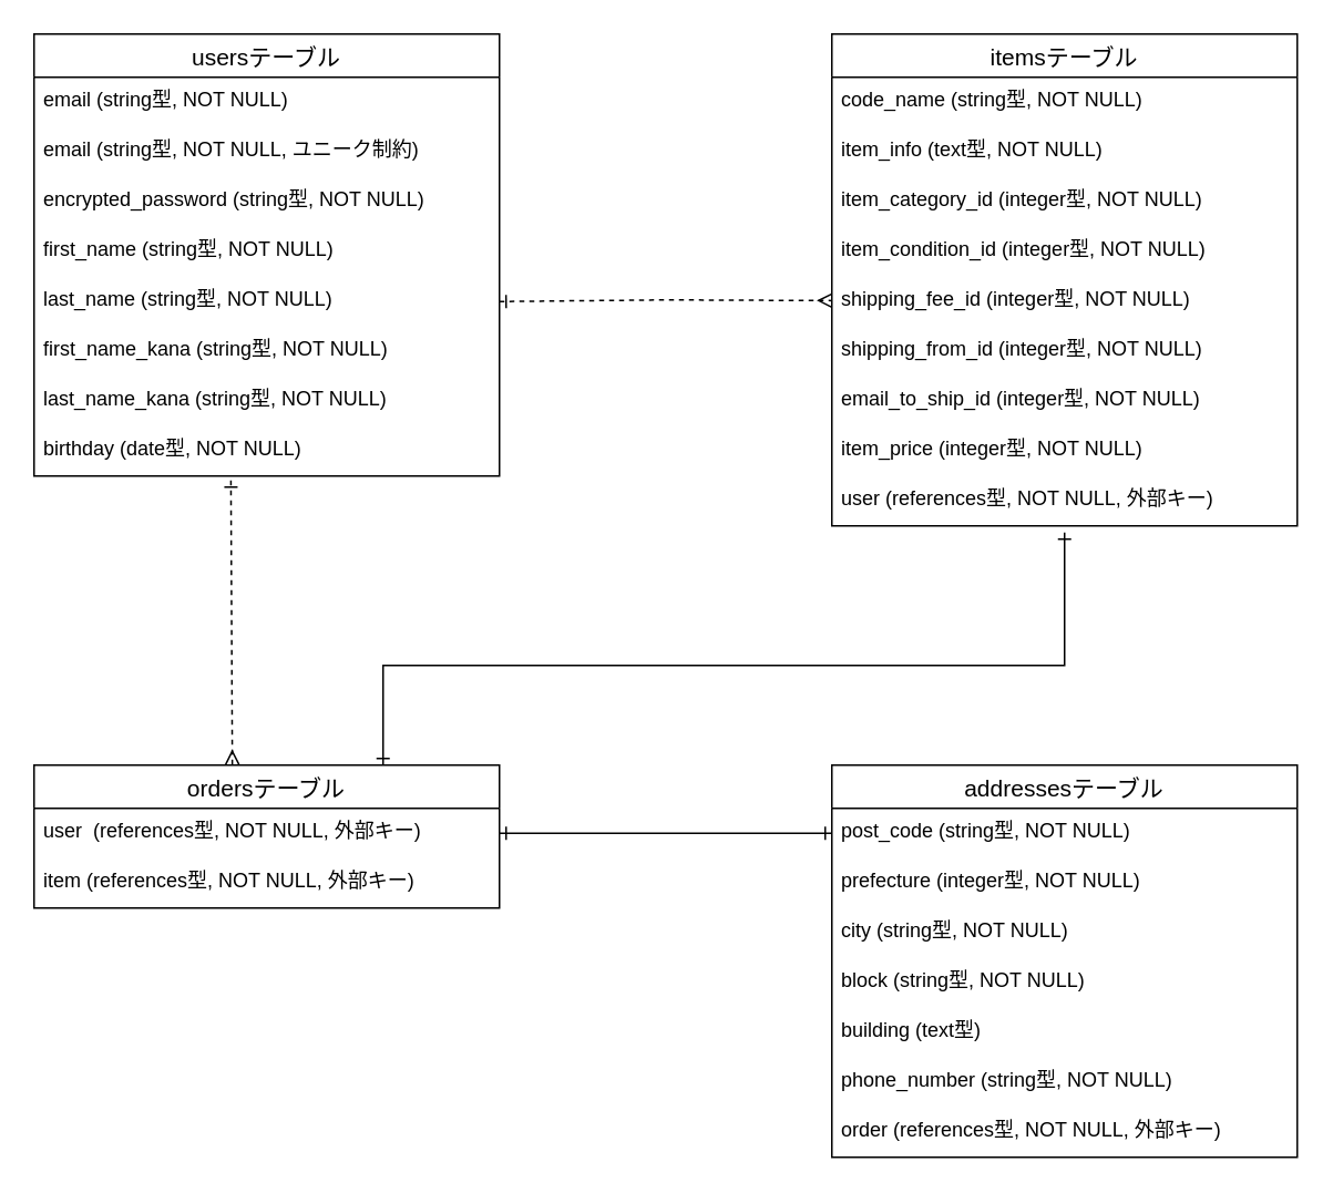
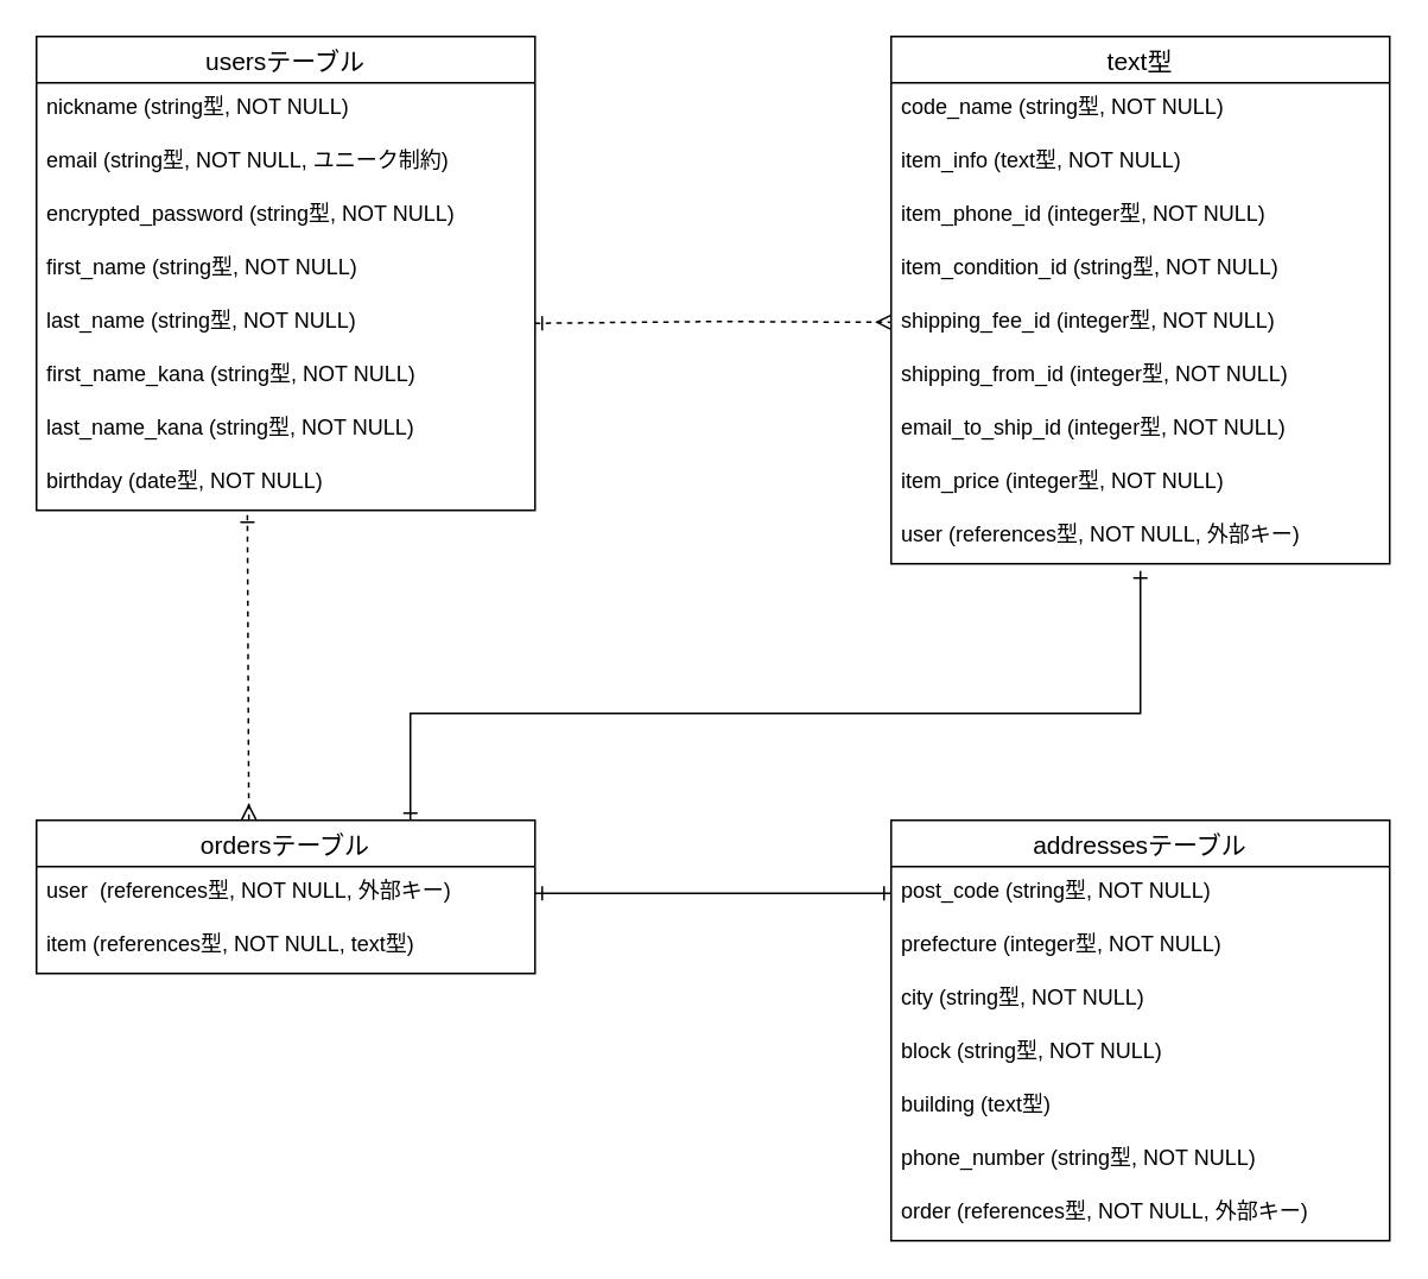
  <mxCell id="0" />
  <mxCell id="1" parent="0" />
  <mxCell id="2" value="usersテーブル" style="swimlane;fontStyle=0;childLayout=stackLayout;horizontal=1;startSize=26;horizontalStack=0;resizeParent=1;resizeParentMax=0;resizeLast=0;collapsible=1;marginBottom=0;align=center;fontSize=14;" vertex="1" parent="1"><mxGeometry x="20" y="20" width="280" height="266" as="geometry"><mxRectangle x="40" y="80" width="60" height="30" as="alternateBounds" /></mxGeometry></mxCell>
- <mxCell id="3" value="email (string型, NOT NULL)" style="text;strokeColor=none;fillColor=none;spacingLeft=4;spacingRight=4;overflow=hidden;rotatable=0;points=[[0,0.5],[1,0.5]];portConstraint=eastwest;fontSize=12;" vertex="1" parent="2"><mxGeometry y="26" width="280" height="30" as="geometry" /></mxCell>
+ <mxCell id="3" value="nickname (string型, NOT NULL)" style="text;strokeColor=none;fillColor=none;spacingLeft=4;spacingRight=4;overflow=hidden;rotatable=0;points=[[0,0.5],[1,0.5]];portConstraint=eastwest;fontSize=12;" vertex="1" parent="2"><mxGeometry y="26" width="280" height="30" as="geometry" /></mxCell>
  <mxCell id="4" value="email (string型, NOT NULL, ユニーク制約)" style="text;strokeColor=none;fillColor=none;spacingLeft=4;spacingRight=4;overflow=hidden;rotatable=0;points=[[0,0.5],[1,0.5]];portConstraint=eastwest;fontSize=12;" vertex="1" parent="2"><mxGeometry y="56" width="280" height="30" as="geometry" /></mxCell>
  <mxCell id="5" value="encrypted_password (string型, NOT NULL)" style="text;strokeColor=none;fillColor=none;spacingLeft=4;spacingRight=4;overflow=hidden;rotatable=0;points=[[0,0.5],[1,0.5]];portConstraint=eastwest;fontSize=12;" vertex="1" parent="2"><mxGeometry y="86" width="280" height="30" as="geometry" /></mxCell>
  <mxCell id="6" value="first_name (string型, NOT NULL)" style="text;strokeColor=none;fillColor=none;spacingLeft=4;spacingRight=4;overflow=hidden;rotatable=0;points=[[0,0.5],[1,0.5]];portConstraint=eastwest;fontSize=12;" vertex="1" parent="2"><mxGeometry y="116" width="280" height="30" as="geometry" /></mxCell>
  <mxCell id="7" value="last_name (string型, NOT NULL)" style="text;strokeColor=none;fillColor=none;spacingLeft=4;spacingRight=4;overflow=hidden;rotatable=0;points=[[0,0.5],[1,0.5]];portConstraint=eastwest;fontSize=12;" vertex="1" parent="2"><mxGeometry y="146" width="280" height="30" as="geometry" /></mxCell>
  <mxCell id="8" value="first_name_kana (string型, NOT NULL)" style="text;strokeColor=none;fillColor=none;spacingLeft=4;spacingRight=4;overflow=hidden;rotatable=0;points=[[0,0.5],[1,0.5]];portConstraint=eastwest;fontSize=12;" vertex="1" parent="2"><mxGeometry y="176" width="280" height="30" as="geometry" /></mxCell>
  <mxCell id="9" value="last_name_kana (string型, NOT NULL)" style="text;strokeColor=none;fillColor=none;spacingLeft=4;spacingRight=4;overflow=hidden;rotatable=0;points=[[0,0.5],[1,0.5]];portConstraint=eastwest;fontSize=12;" vertex="1" parent="2"><mxGeometry y="206" width="280" height="30" as="geometry" /></mxCell>
  <mxCell id="10" value="birthday (date型, NOT NULL)" style="text;strokeColor=none;fillColor=none;spacingLeft=4;spacingRight=4;overflow=hidden;rotatable=0;points=[[0,0.5],[1,0.5]];portConstraint=eastwest;fontSize=12;" vertex="1" parent="2"><mxGeometry y="236" width="280" height="30" as="geometry" /></mxCell>
- <mxCell id="11" value="itemsテーブル" style="swimlane;fontStyle=0;childLayout=stackLayout;horizontal=1;startSize=26;horizontalStack=0;resizeParent=1;resizeParentMax=0;resizeLast=0;collapsible=1;marginBottom=0;align=center;fontSize=14;" vertex="1" parent="1"><mxGeometry x="500" y="20" width="280" height="296" as="geometry" /></mxCell>
+ <mxCell id="11" value="text型" style="swimlane;fontStyle=0;childLayout=stackLayout;horizontal=1;startSize=26;horizontalStack=0;resizeParent=1;resizeParentMax=0;resizeLast=0;collapsible=1;marginBottom=0;align=center;fontSize=14;" vertex="1" parent="1"><mxGeometry x="500" y="20" width="280" height="296" as="geometry" /></mxCell>
  <mxCell id="12" value="code_name (string型, NOT NULL)" style="text;strokeColor=none;fillColor=none;spacingLeft=4;spacingRight=4;overflow=hidden;rotatable=0;points=[[0,0.5],[1,0.5]];portConstraint=eastwest;fontSize=12;" vertex="1" parent="11"><mxGeometry y="26" width="280" height="30" as="geometry" /></mxCell>
  <mxCell id="13" value="item_info (text型, NOT NULL)" style="text;strokeColor=none;fillColor=none;spacingLeft=4;spacingRight=4;overflow=hidden;rotatable=0;points=[[0,0.5],[1,0.5]];portConstraint=eastwest;fontSize=12;" vertex="1" parent="11"><mxGeometry y="56" width="280" height="30" as="geometry" /></mxCell>
- <mxCell id="14" value="item_category_id (integer型, NOT NULL)" style="text;strokeColor=none;fillColor=none;spacingLeft=4;spacingRight=4;overflow=hidden;rotatable=0;points=[[0,0.5],[1,0.5]];portConstraint=eastwest;fontSize=12;" vertex="1" parent="11"><mxGeometry y="86" width="280" height="30" as="geometry" /></mxCell>
- <mxCell id="15" value="item_condition_id (integer型, NOT NULL)" style="text;strokeColor=none;fillColor=none;spacingLeft=4;spacingRight=4;overflow=hidden;rotatable=0;points=[[0,0.5],[1,0.5]];portConstraint=eastwest;fontSize=12;" vertex="1" parent="11"><mxGeometry y="116" width="280" height="30" as="geometry" /></mxCell>
+ <mxCell id="14" value="item_phone_id (integer型, NOT NULL)" style="text;strokeColor=none;fillColor=none;spacingLeft=4;spacingRight=4;overflow=hidden;rotatable=0;points=[[0,0.5],[1,0.5]];portConstraint=eastwest;fontSize=12;" vertex="1" parent="11"><mxGeometry y="86" width="280" height="30" as="geometry" /></mxCell>
+ <mxCell id="15" value="item_condition_id (string型, NOT NULL)" style="text;strokeColor=none;fillColor=none;spacingLeft=4;spacingRight=4;overflow=hidden;rotatable=0;points=[[0,0.5],[1,0.5]];portConstraint=eastwest;fontSize=12;" vertex="1" parent="11"><mxGeometry y="116" width="280" height="30" as="geometry" /></mxCell>
  <mxCell id="16" value="shipping_fee_id (integer型, NOT NULL)" style="text;strokeColor=none;fillColor=none;spacingLeft=4;spacingRight=4;overflow=hidden;rotatable=0;points=[[0,0.5],[1,0.5]];portConstraint=eastwest;fontSize=12;" vertex="1" parent="11"><mxGeometry y="146" width="280" height="30" as="geometry" /></mxCell>
  <mxCell id="17" value="shipping_from_id (integer型, NOT NULL)" style="text;strokeColor=none;fillColor=none;spacingLeft=4;spacingRight=4;overflow=hidden;rotatable=0;points=[[0,0.5],[1,0.5]];portConstraint=eastwest;fontSize=12;" vertex="1" parent="11"><mxGeometry y="176" width="280" height="30" as="geometry" /></mxCell>
  <mxCell id="18" value="email_to_ship_id (integer型, NOT NULL)" style="text;strokeColor=none;fillColor=none;spacingLeft=4;spacingRight=4;overflow=hidden;rotatable=0;points=[[0,0.5],[1,0.5]];portConstraint=eastwest;fontSize=12;" vertex="1" parent="11"><mxGeometry y="206" width="280" height="30" as="geometry" /></mxCell>
  <mxCell id="19" value="item_price (integer型, NOT NULL)" style="text;strokeColor=none;fillColor=none;spacingLeft=4;spacingRight=4;overflow=hidden;rotatable=0;points=[[0,0.5],[1,0.5]];portConstraint=eastwest;fontSize=12;" vertex="1" parent="11"><mxGeometry y="236" width="280" height="30" as="geometry" /></mxCell>
  <mxCell id="20" value="user (references型, NOT NULL, 外部キー)" style="text;strokeColor=none;fillColor=none;spacingLeft=4;spacingRight=4;overflow=hidden;rotatable=0;points=[[0,0.5],[1,0.5]];portConstraint=eastwest;fontSize=12;" vertex="1" parent="11"><mxGeometry y="266" width="280" height="30" as="geometry" /></mxCell>
  <mxCell id="21" value="ordersテーブル" style="swimlane;fontStyle=0;childLayout=stackLayout;horizontal=1;startSize=26;horizontalStack=0;resizeParent=1;resizeParentMax=0;resizeLast=0;collapsible=1;marginBottom=0;align=center;fontSize=14;" vertex="1" parent="1"><mxGeometry x="20" y="460" width="280" height="86" as="geometry" /></mxCell>
  <mxCell id="22" value="user  (references型, NOT NULL, 外部キー)" style="text;strokeColor=none;fillColor=none;spacingLeft=4;spacingRight=4;overflow=hidden;rotatable=0;points=[[0,0.5],[1,0.5]];portConstraint=eastwest;fontSize=12;" vertex="1" parent="21"><mxGeometry y="26" width="280" height="30" as="geometry" /></mxCell>
- <mxCell id="23" value="item (references型, NOT NULL, 外部キー)" style="text;strokeColor=none;fillColor=none;spacingLeft=4;spacingRight=4;overflow=hidden;rotatable=0;points=[[0,0.5],[1,0.5]];portConstraint=eastwest;fontSize=12;" vertex="1" parent="21"><mxGeometry y="56" width="280" height="30" as="geometry" /></mxCell>
+ <mxCell id="23" value="item (references型, NOT NULL, text型)" style="text;strokeColor=none;fillColor=none;spacingLeft=4;spacingRight=4;overflow=hidden;rotatable=0;points=[[0,0.5],[1,0.5]];portConstraint=eastwest;fontSize=12;" vertex="1" parent="21"><mxGeometry y="56" width="280" height="30" as="geometry" /></mxCell>
  <mxCell id="24" value="addressesテーブル" style="swimlane;fontStyle=0;childLayout=stackLayout;horizontal=1;startSize=26;horizontalStack=0;resizeParent=1;resizeParentMax=0;resizeLast=0;collapsible=1;marginBottom=0;align=center;fontSize=14;" vertex="1" parent="1"><mxGeometry x="500" y="460" width="280" height="236" as="geometry" /></mxCell>
  <mxCell id="25" value="post_code (string型, NOT NULL)" style="text;strokeColor=none;fillColor=none;spacingLeft=4;spacingRight=4;overflow=hidden;rotatable=0;points=[[0,0.5],[1,0.5]];portConstraint=eastwest;fontSize=12;" vertex="1" parent="24"><mxGeometry y="26" width="280" height="30" as="geometry" /></mxCell>
  <mxCell id="26" value="prefecture (integer型, NOT NULL)" style="text;strokeColor=none;fillColor=none;spacingLeft=4;spacingRight=4;overflow=hidden;rotatable=0;points=[[0,0.5],[1,0.5]];portConstraint=eastwest;fontSize=12;" vertex="1" parent="24"><mxGeometry y="56" width="280" height="30" as="geometry" /></mxCell>
  <mxCell id="27" value="city (string型, NOT NULL)" style="text;strokeColor=none;fillColor=none;spacingLeft=4;spacingRight=4;overflow=hidden;rotatable=0;points=[[0,0.5],[1,0.5]];portConstraint=eastwest;fontSize=12;" vertex="1" parent="24"><mxGeometry y="86" width="280" height="30" as="geometry" /></mxCell>
  <mxCell id="28" value="block (string型, NOT NULL)" style="text;strokeColor=none;fillColor=none;spacingLeft=4;spacingRight=4;overflow=hidden;rotatable=0;points=[[0,0.5],[1,0.5]];portConstraint=eastwest;fontSize=12;" vertex="1" parent="24"><mxGeometry y="116" width="280" height="30" as="geometry" /></mxCell>
  <mxCell id="29" value="building (text型)" style="text;strokeColor=none;fillColor=none;spacingLeft=4;spacingRight=4;overflow=hidden;rotatable=0;points=[[0,0.5],[1,0.5]];portConstraint=eastwest;fontSize=12;" vertex="1" parent="24"><mxGeometry y="146" width="280" height="30" as="geometry" /></mxCell>
  <mxCell id="30" value="phone_number (string型, NOT NULL)" style="text;strokeColor=none;fillColor=none;spacingLeft=4;spacingRight=4;overflow=hidden;rotatable=0;points=[[0,0.5],[1,0.5]];portConstraint=eastwest;fontSize=12;" vertex="1" parent="24"><mxGeometry y="176" width="280" height="30" as="geometry" /></mxCell>
  <mxCell id="31" value="order (references型, NOT NULL, 外部キー)" style="text;strokeColor=none;fillColor=none;spacingLeft=4;spacingRight=4;overflow=hidden;rotatable=0;points=[[0,0.5],[1,0.5]];portConstraint=eastwest;fontSize=12;" vertex="1" parent="24"><mxGeometry y="206" width="280" height="30" as="geometry" /></mxCell>
  <mxCell id="32" style="edgeStyle=none;html=1;endArrow=ERmany;endFill=0;startArrow=ERone;startFill=0;strokeColor=default;strokeWidth=1;rounded=1;exitX=1;exitY=0.5;exitDx=0;exitDy=0;dashed=1;" edge="1" parent="1" source="7" target="16"><mxGeometry relative="1" as="geometry"><mxPoint x="310" y="180" as="sourcePoint" /><mxPoint x="450" y="121" as="targetPoint" /><Array as="points"><mxPoint x="400" y="180" /></Array></mxGeometry></mxCell>
  <mxCell id="33" style="edgeStyle=none;rounded=1;jumpSize=10;html=1;exitX=1;exitY=0.5;exitDx=0;exitDy=0;entryX=0;entryY=0.5;entryDx=0;entryDy=0;strokeColor=default;strokeWidth=1;startArrow=ERone;startFill=0;endArrow=ERone;endFill=0;" edge="1" parent="1" source="22" target="25"><mxGeometry relative="1" as="geometry" /></mxCell>
  <mxCell id="34" style="edgeStyle=orthogonalEdgeStyle;rounded=0;jumpSize=10;html=1;strokeColor=default;strokeWidth=1;startArrow=ERone;startFill=0;endArrow=ERone;endFill=0;entryX=0.75;entryY=0;entryDx=0;entryDy=0;" edge="1" parent="1" target="21"><mxGeometry relative="1" as="geometry"><mxPoint x="640" y="320" as="sourcePoint" /><mxPoint x="630" y="316" as="targetPoint" /><Array as="points"><mxPoint x="640" y="400" /><mxPoint x="230" y="400" /></Array></mxGeometry></mxCell>
  <mxCell id="35" style="edgeStyle=none;html=1;endArrow=ERmany;endFill=0;startArrow=ERone;startFill=0;strokeColor=default;strokeWidth=1;rounded=1;exitX=0.423;exitY=1.087;exitDx=0;exitDy=0;entryX=0.426;entryY=-0.005;entryDx=0;entryDy=0;entryPerimeter=0;exitPerimeter=0;dashed=1;" edge="1" parent="1" source="10" target="21"><mxGeometry relative="1" as="geometry"><mxPoint x="190" y="340" as="sourcePoint" /><mxPoint x="390" y="339.417" as="targetPoint" /><Array as="points" /></mxGeometry></mxCell>
